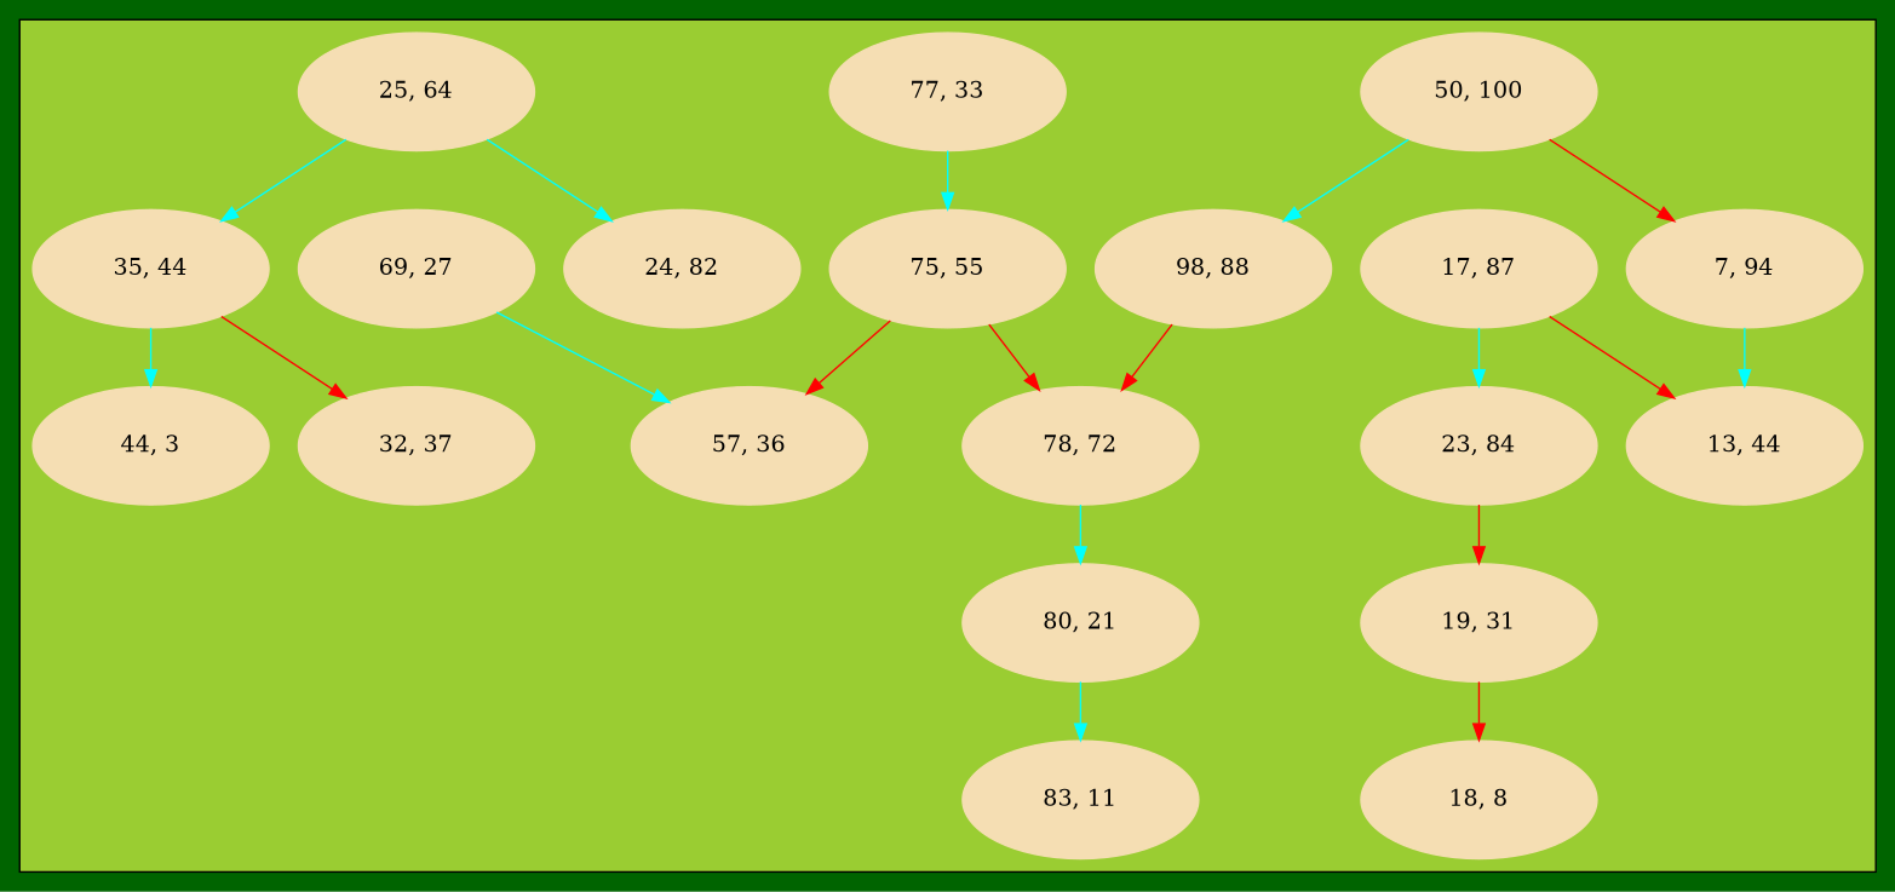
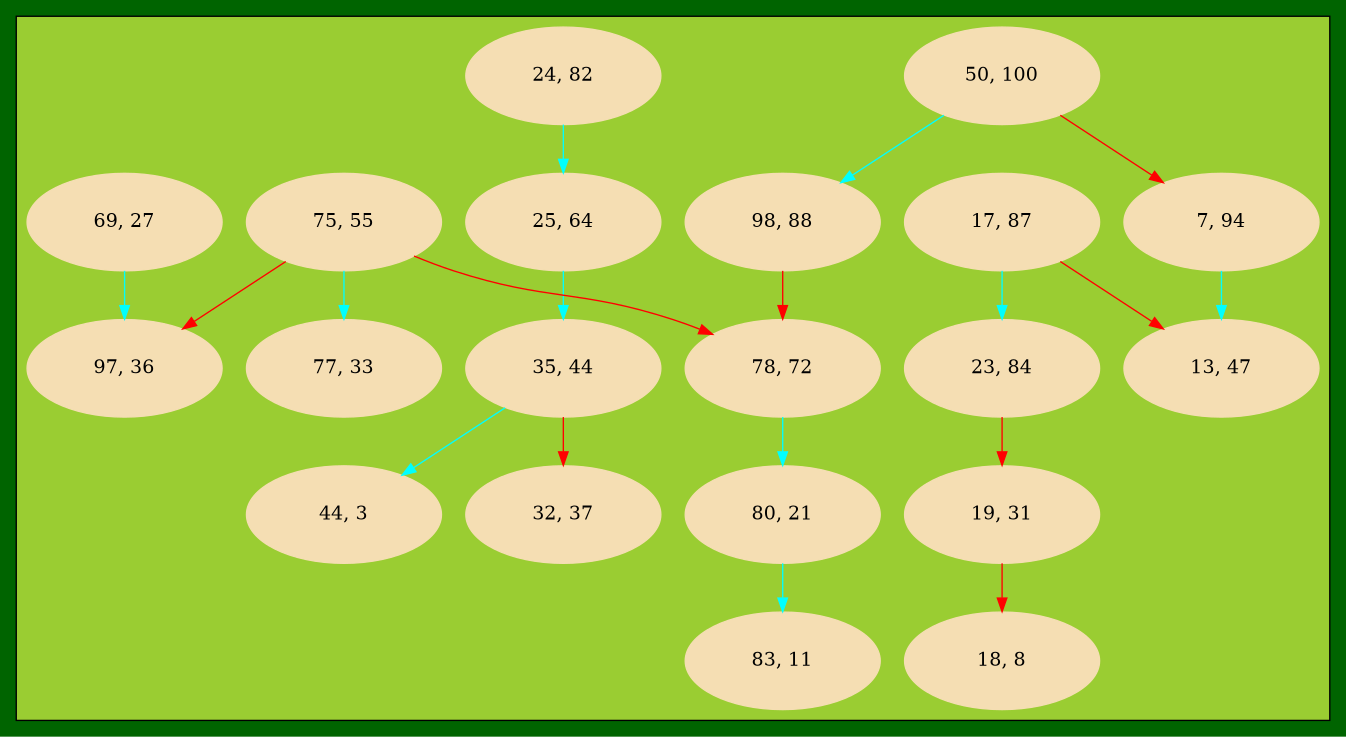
  digraph {
    bgcolor=darkgreen
    splines=splines
    node [color=wheat shape=oval style=filled]
    edge [color=cyan fontsize=15]
    n1 [height=1 label="50, 100" width=2]
    n2 [height=1 label="7, 94" width=2]
    n3 [height=1 label="98, 88" width=2]
    n4 [height=1 label="17, 87" width=2]
-   n5 [height=1 label="13, 44" width=2]
+   n5 [height=1 label="13, 47" width=2]
    n6 [height=1 label="23, 84" width=2]
    n7 [height=1 label="19, 31" width=2]
    n8 [height=1 label="24, 82" width=2]
    n9 [height=1 label="18, 8" width=2]
    n10 [height=1 label="25, 64" width=2]
    n11 [height=1 label="35, 44" width=2]
    n12 [height=1 label="32, 37" width=2]
    n13 [height=1 label="44, 3" width=2]
    n14 [height=1 label="78, 72" width=2]
    n15 [height=1 label="75, 55" width=2]
    n16 [height=1 label="80, 21" width=2]
-   n17 [height=1 label="57, 36" width=2]
+   n17 [height=1 label="97, 36" width=2]
    n18 [height=1 label="77, 33" width=2]
    n19 [height=1 label="69, 27" width=2]
    n20 [height=1 label="83, 11" width=2]
    subgraph cluster_1 {
      bgcolor=yellowgreen
      height=20
      style=filled
      n1
      n2
      n3
      n4
      n5
      n6
      n7
      n8
      n9
      n10
      n11
      n12
      n13
      n14
      n15
      n16
      n17
      n18
      n19
      n20
    }
    n1 -> n2 [color=red]
    n1 -> n3
    n2 -> n5
    n3 -> n14 [color=red]
    n4 -> n5 [color=red]
    n4 -> n6
    n6 -> n7 [color=red]
    n7 -> n9 [color=red]
-   n10 -> n8
+   n8 -> n10
    n10 -> n11
    n11 -> n12 [color=red]
    n11 -> n13
    n14 -> n16
    n15 -> n14 [color=red]
    n15 -> n17 [color=red]
-   n18 -> n15
+   n15 -> n18
    n16 -> n20
    n19 -> n17
  }
